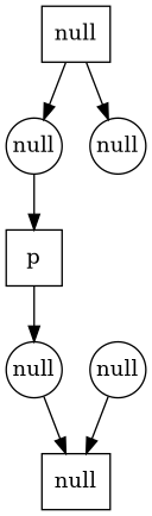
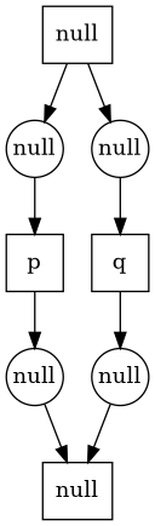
  digraph {
    rankdir=TB
    node [shape=circle]
    n1 [fixedsize=true label=null width=.5]
    n2 [fixedsize=true label=null width=.5]
    n3 [fixedsize=true label=null width=.5]
    n4 [fixedsize=true label=null width=.5]
    n5 [height=.5 label=null shape=rect width=.5]
    n6 [height=.5 label=null shape=rect width=.5]
    n7 [height=.5 label=p shape=rect width=.5]
+   n8 [height=.5 label=q shape=rect width=.5]
    subgraph sub_1 {
      color=gray
      shape=circle
      n1
      n2
      n3
      n4
    }
    subgraph sub_2 {
      n5
      n6
      n7
+     n8
    }
    n1 -> n7
    n2 -> n6
+   n3 -> n8
    n4 -> n6
    n5 -> n1
    n5 -> n3
    n7 -> n2
+   n8 -> n4
  }
